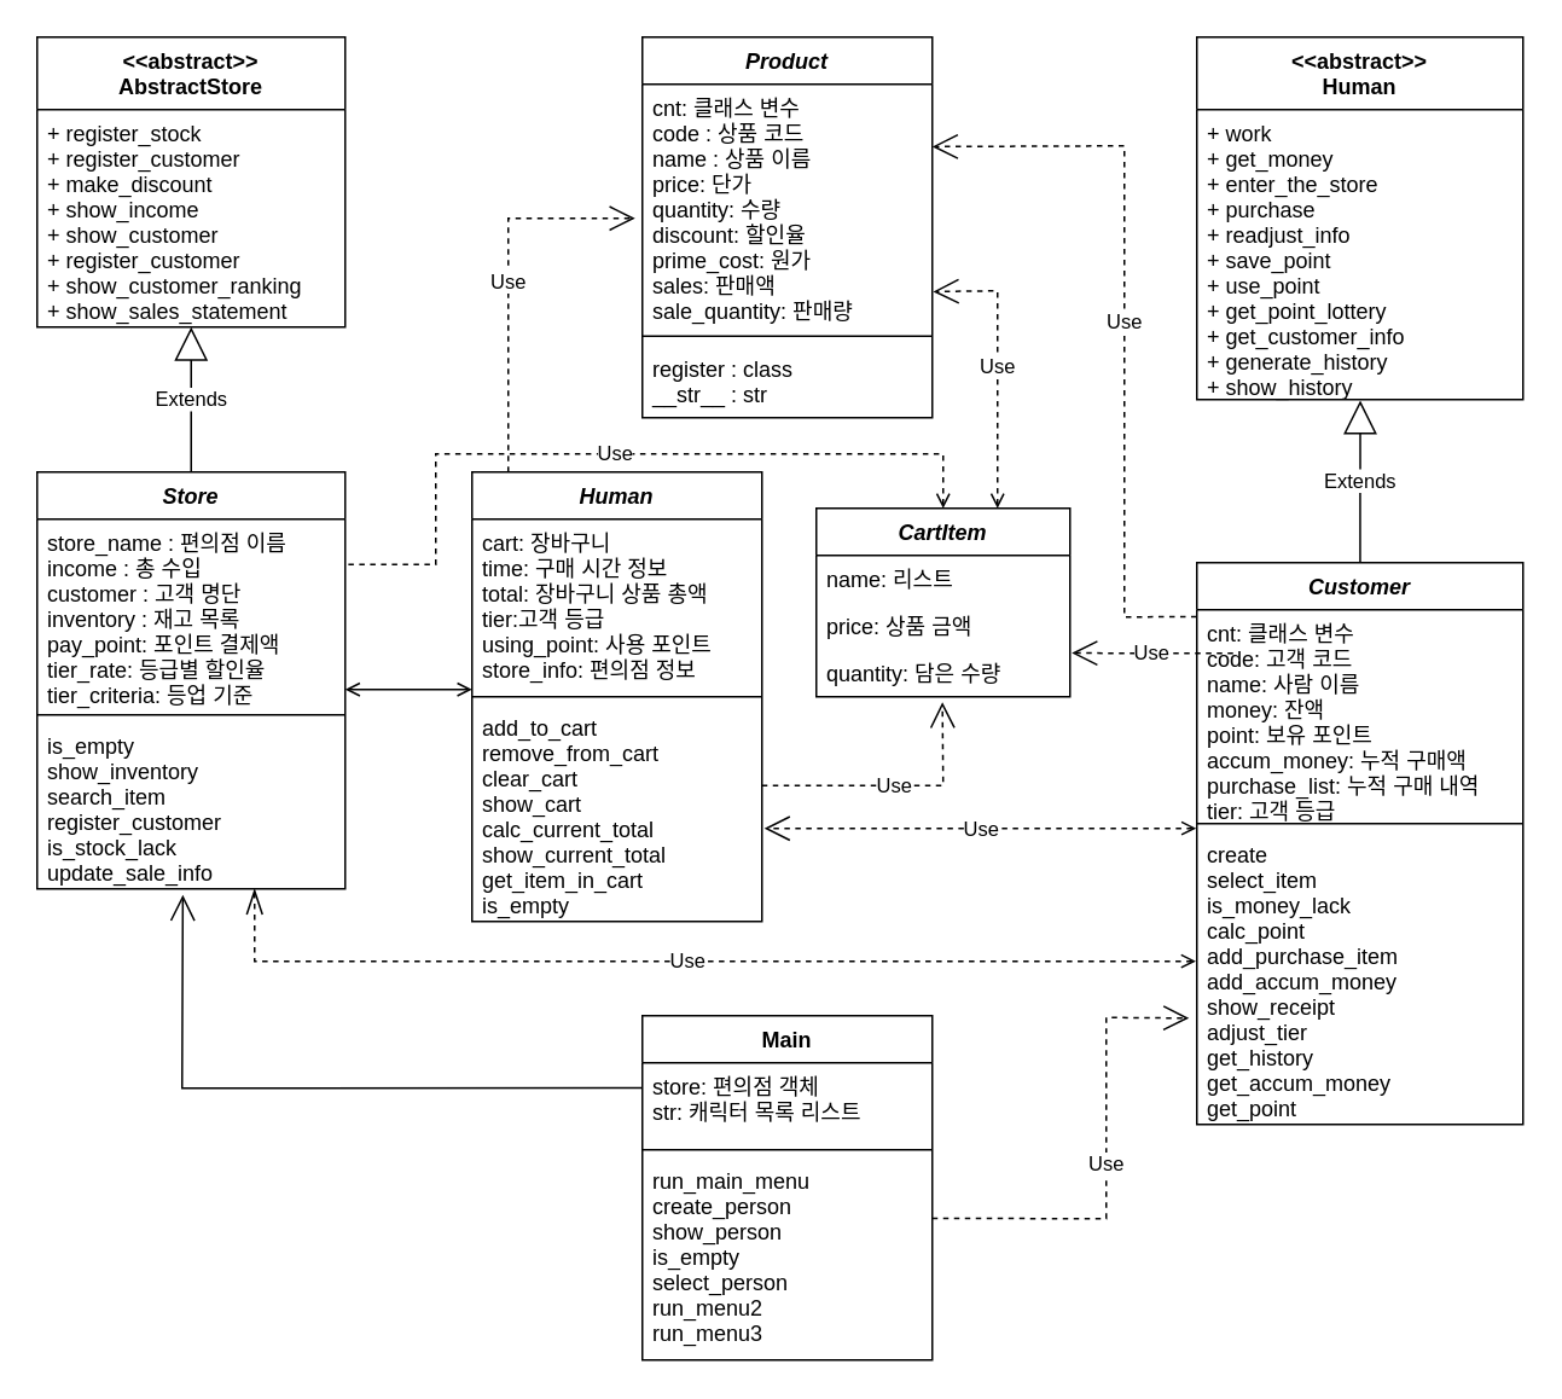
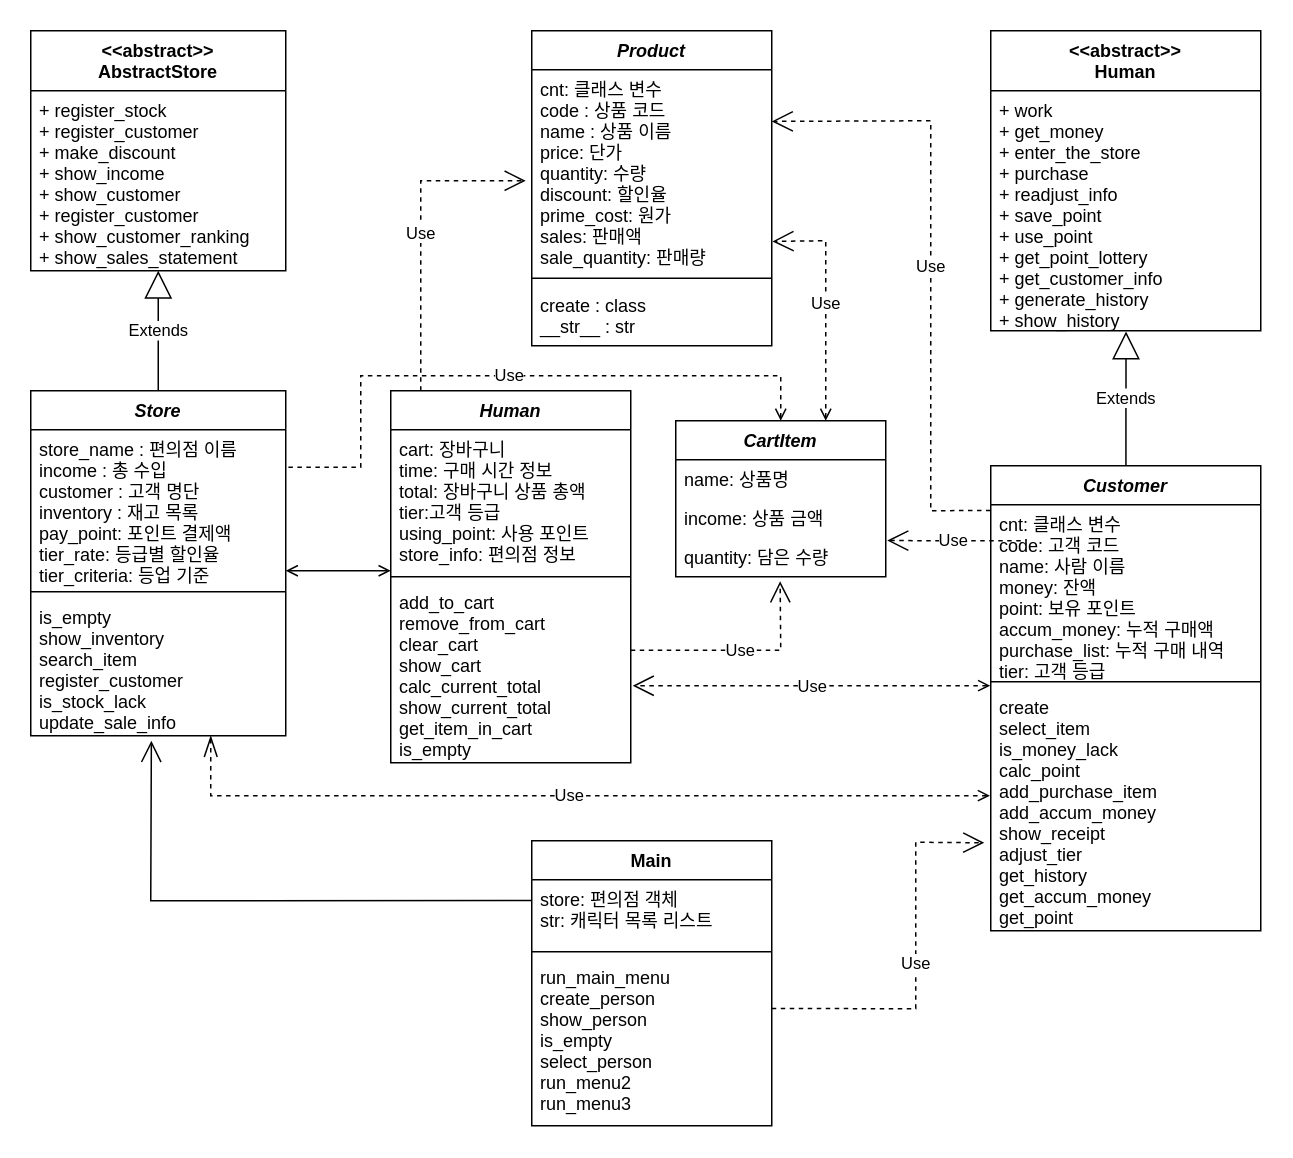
  <mxCell id="0" />
  <mxCell id="1" parent="0" />
  <mxCell id="2" value="Product&#10;" style="swimlane;fontStyle=3;align=center;verticalAlign=top;childLayout=stackLayout;horizontal=1;startSize=26;horizontalStack=0;resizeParent=1;resizeLast=0;collapsible=1;marginBottom=0;rounded=0;shadow=0;strokeWidth=1;" parent="1" vertex="1"><mxGeometry x="354" y="20" width="160" height="210" as="geometry"><mxRectangle x="310" y="70" width="170" height="26" as="alternateBounds" /></mxGeometry></mxCell>
  <mxCell id="3" value="cnt: 클래스 변수&#10;code : 상품 코드&#10;name : 상품 이름&#10;price: 단가&#10;quantity: 수량&#10;discount: 할인율&#10;prime_cost: 원가&#10;sales: 판매액&#10;sale_quantity: 판매량" style="text;align=left;verticalAlign=top;spacingLeft=4;spacingRight=4;overflow=hidden;rotatable=0;points=[[0,0.5],[1,0.5]];portConstraint=eastwest;" parent="2" vertex="1"><mxGeometry y="26" width="160" height="134" as="geometry" /></mxCell>
  <mxCell id="4" value="" style="line;html=1;strokeWidth=1;align=left;verticalAlign=middle;spacingTop=-1;spacingLeft=3;spacingRight=3;rotatable=0;labelPosition=right;points=[];portConstraint=eastwest;" parent="2" vertex="1"><mxGeometry y="160" width="160" height="10" as="geometry" /></mxCell>
- <mxCell id="5" value="register : class&#10;__str__ : str" style="text;align=left;verticalAlign=top;spacingLeft=4;spacingRight=4;overflow=hidden;rotatable=0;points=[[0,0.5],[1,0.5]];portConstraint=eastwest;" parent="2" vertex="1"><mxGeometry y="170" width="160" height="40" as="geometry" /></mxCell>
+ <mxCell id="5" value="create : class&#10;__str__ : str" style="text;align=left;verticalAlign=top;spacingLeft=4;spacingRight=4;overflow=hidden;rotatable=0;points=[[0,0.5],[1,0.5]];portConstraint=eastwest;" parent="2" vertex="1"><mxGeometry y="170" width="160" height="40" as="geometry" /></mxCell>
  <mxCell id="6" value="Store" style="swimlane;fontStyle=3;align=center;verticalAlign=top;childLayout=stackLayout;horizontal=1;startSize=26;horizontalStack=0;resizeParent=1;resizeLast=0;collapsible=1;marginBottom=0;rounded=0;shadow=0;strokeWidth=1;" parent="1" vertex="1"><mxGeometry y="260" width="170" height="230" as="geometry" x="20"><mxRectangle x="230" y="140" width="160" height="26" as="alternateBounds" /></mxGeometry></mxCell>
  <mxCell id="7" value="store_name : 편의점 이름&#10;income : 총 수입&#10;customer : 고객 명단&#10;inventory : 재고 목록&#10;pay_point: 포인트 결제액&#10;tier_rate: 등급별 할인율&#10;tier_criteria: 등업 기준" style="text;align=left;verticalAlign=top;spacingLeft=4;spacingRight=4;overflow=hidden;rotatable=0;points=[[0,0.5],[1,0.5]];portConstraint=eastwest;" parent="6" vertex="1"><mxGeometry y="26" width="170" height="104" as="geometry" /></mxCell>
  <mxCell id="8" value="" style="line;html=1;strokeWidth=1;align=left;verticalAlign=middle;spacingTop=-1;spacingLeft=3;spacingRight=3;rotatable=0;labelPosition=right;points=[];portConstraint=eastwest;" parent="6" vertex="1"><mxGeometry y="130" width="170" height="8" as="geometry" /></mxCell>
  <mxCell id="9" value="is_empty&#10;show_inventory&#10;search_item &#10;register_customer&#10;is_stock_lack&#10;update_sale_info " style="text;align=left;verticalAlign=top;spacingLeft=4;spacingRight=4;overflow=hidden;rotatable=0;points=[[0,0.5],[1,0.5]];portConstraint=eastwest;" parent="6" vertex="1"><mxGeometry y="138" width="170" height="92" as="geometry" /></mxCell>
  <mxCell id="10" value="Main" style="swimlane;fontStyle=1;align=center;verticalAlign=top;childLayout=stackLayout;horizontal=1;startSize=26;horizontalStack=0;resizeParent=1;resizeParentMax=0;resizeLast=0;collapsible=1;marginBottom=0;" parent="1" vertex="1"><mxGeometry x="354" y="560" width="160" height="190" as="geometry" /></mxCell>
  <mxCell id="11" value="store: 편의점 객체&#10;str: 캐릭터 목록 리스트" style="text;strokeColor=none;fillColor=none;align=left;verticalAlign=top;spacingLeft=4;spacingRight=4;overflow=hidden;rotatable=0;points=[[0,0.5],[1,0.5]];portConstraint=eastwest;" parent="10" vertex="1"><mxGeometry y="26" width="160" height="44" as="geometry" /></mxCell>
  <mxCell id="12" value="" style="line;strokeWidth=1;fillColor=none;align=left;verticalAlign=middle;spacingTop=-1;spacingLeft=3;spacingRight=3;rotatable=0;labelPosition=right;points=[];portConstraint=eastwest;" parent="10" vertex="1"><mxGeometry y="70" width="160" height="8" as="geometry" /></mxCell>
  <mxCell id="13" value="run_main_menu&#10;create_person&#10;show_person&#10;is_empty&#10;select_person&#10;run_menu2&#10;run_menu3" style="text;strokeColor=none;fillColor=none;align=left;verticalAlign=top;spacingLeft=4;spacingRight=4;overflow=hidden;rotatable=0;points=[[0,0.5],[1,0.5]];portConstraint=eastwest;" parent="10" vertex="1"><mxGeometry y="78" width="160" height="112" as="geometry" /></mxCell>
  <mxCell id="14" value="&lt;&lt;abstract&gt;&gt;&#10;AbstractStore" style="swimlane;fontStyle=1;childLayout=stackLayout;horizontal=1;startSize=40;fillColor=none;horizontalStack=0;resizeParent=1;resizeParentMax=0;resizeLast=0;collapsible=1;marginBottom=0;fontFamily=Helvetica;" parent="1" vertex="1"><mxGeometry y="20" width="170" height="160" as="geometry" x="20" /></mxCell>
  <mxCell id="15" value="+ register_stock&#10;+ register_customer&#10;+ make_discount&#10;+ show_income&#10;+ show_customer&#10;+ register_customer&#10;+ show_customer_ranking&#10;+ show_sales_statement" style="text;strokeColor=none;fillColor=none;align=left;verticalAlign=top;spacingLeft=4;spacingRight=4;overflow=hidden;rotatable=0;points=[[0,0.5],[1,0.5]];portConstraint=eastwest;" parent="14" vertex="1"><mxGeometry y="40" width="170" height="120" as="geometry" /></mxCell>
  <mxCell id="16" value="Extends" style="endArrow=block;endSize=16;endFill=0;html=1;rounded=0;exitX=0.5;exitY=0;exitDx=0;exitDy=0;" parent="1" source="6" target="15" edge="1"><mxGeometry width="160" relative="1" as="geometry"><mxPoint x="179.5" y="200" as="sourcePoint" /><mxPoint x="195.51" y="143.536" as="targetPoint" /></mxGeometry></mxCell>
  <mxCell id="17" value="&lt;&lt;abstract&gt;&gt;&#10;Human" style="swimlane;fontStyle=1;childLayout=stackLayout;horizontal=1;startSize=40;fillColor=none;horizontalStack=0;resizeParent=1;resizeParentMax=0;resizeLast=0;collapsible=1;marginBottom=0;" parent="1" vertex="1"><mxGeometry x="660" y="20" width="180" height="200" as="geometry" /></mxCell>
  <mxCell id="18" value="+ work&#10;+ get_money&#10;+ enter_the_store&#10;+ purchase&#10;+ readjust_info&#10;+ save_point&#10;+ use_point&#10;+ get_point_lottery&#10;+ get_customer_info&#10;+ generate_history&#10;+ show_history" style="text;strokeColor=none;fillColor=none;align=left;verticalAlign=top;spacingLeft=4;spacingRight=4;overflow=hidden;rotatable=0;points=[[0,0.5],[1,0.5]];portConstraint=eastwest;" parent="17" vertex="1"><mxGeometry y="40" width="180" height="160" as="geometry" /></mxCell>
  <mxCell id="19" value="Extends" style="endArrow=block;endSize=16;endFill=0;html=1;rounded=0;entryX=0.501;entryY=1.003;entryDx=0;entryDy=0;entryPerimeter=0;" parent="1" target="18" edge="1" source="24"><mxGeometry width="160" relative="1" as="geometry"><mxPoint x="700" y="280" as="sourcePoint" /><mxPoint x="731" y="160" as="targetPoint" /></mxGeometry></mxCell>
  <mxCell id="20" value="" style="endArrow=open;endFill=1;endSize=12;html=1;rounded=0;entryX=0.473;entryY=1.037;entryDx=0;entryDy=0;entryPerimeter=0;exitX=-0.002;exitY=0.315;exitDx=0;exitDy=0;exitPerimeter=0;" parent="1" source="11" target="9" edge="1"><mxGeometry width="160" relative="1" as="geometry"><mxPoint x="350" y="608" as="sourcePoint" /><mxPoint x="180" y="390" as="targetPoint" /><Array as="points"><mxPoint x="100" y="600" /></Array></mxGeometry></mxCell>
  <mxCell id="21" value="Use" style="endArrow=open;endSize=12;dashed=1;html=1;rounded=0;exitX=-0.001;exitY=0.033;exitDx=0;exitDy=0;exitPerimeter=0;entryX=1;entryY=0.257;entryDx=0;entryDy=0;entryPerimeter=0;" parent="1" source="25" target="3" edge="1"><mxGeometry width="160" relative="1" as="geometry"><mxPoint x="350" y="240" as="sourcePoint" /><mxPoint x="520" y="80" as="targetPoint" /><Array as="points"><mxPoint x="620" y="340" /><mxPoint x="620" y="80" /></Array></mxGeometry></mxCell>
  <mxCell id="22" value="Use" style="endArrow=open;endSize=12;dashed=1;html=1;rounded=0;exitX=-0.002;exitY=0.825;exitDx=0;exitDy=0;entryX=1.008;entryY=0.572;entryDx=0;entryDy=0;exitPerimeter=0;entryPerimeter=0;endFill=0;startArrow=open;startFill=0;" parent="1" source="26" edge="1" target="31"><mxGeometry width="160" relative="1" as="geometry"><mxPoint x="560" y="275" as="sourcePoint" /><mxPoint x="240" y="275" as="targetPoint" /></mxGeometry></mxCell>
  <mxCell id="23" value="Use" style="endArrow=open;endSize=12;dashed=1;html=1;rounded=0;exitX=1;exitY=0.302;exitDx=0;exitDy=0;exitPerimeter=0;entryX=-0.024;entryY=0.638;entryDx=0;entryDy=0;entryPerimeter=0;" parent="1" source="13" target="27" edge="1"><mxGeometry width="160" relative="1" as="geometry"><mxPoint x="350" y="240" as="sourcePoint" /><mxPoint x="650" y="560" as="targetPoint" /><Array as="points"><mxPoint x="610" y="672" /><mxPoint x="610" y="561" /></Array></mxGeometry></mxCell>
  <mxCell id="24" value="Customer" style="swimlane;fontStyle=3;align=center;verticalAlign=top;childLayout=stackLayout;horizontal=1;startSize=26;horizontalStack=0;resizeParent=1;resizeLast=0;collapsible=1;marginBottom=0;rounded=0;shadow=0;strokeWidth=1;" parent="1" vertex="1"><mxGeometry x="660" y="310" width="180" height="310" as="geometry"><mxRectangle x="230" y="140" width="160" height="26" as="alternateBounds" /></mxGeometry></mxCell>
  <mxCell id="25" value="cnt: 클래스 변수&#10;code: 고객 코드&#10;name: 사람 이름&#10;money: 잔액&#10;point: 보유 포인트&#10;accum_money: 누적 구매액&#10;purchase_list: 누적 구매 내역&#10;tier: 고객 등급" style="text;align=left;verticalAlign=top;spacingLeft=4;spacingRight=4;overflow=hidden;rotatable=0;points=[[0,0.5],[1,0.5]];portConstraint=eastwest;" parent="24" vertex="1"><mxGeometry y="26" width="180" height="114" as="geometry" /></mxCell>
  <mxCell id="26" value="" style="line;html=1;strokeWidth=1;align=left;verticalAlign=middle;spacingTop=-1;spacingLeft=3;spacingRight=3;rotatable=0;labelPosition=right;points=[];portConstraint=eastwest;" parent="24" vertex="1"><mxGeometry y="140" width="180" height="8" as="geometry" /></mxCell>
  <mxCell id="27" value="create&#10;select_item&#10;is_money_lack&#10;calc_point &#10;add_purchase_item&#10;add_accum_money&#10;show_receipt        &#10;adjust_tier&#10;get_history        &#10;get_accum_money        &#10;get_point" style="text;align=left;verticalAlign=top;spacingLeft=4;spacingRight=4;overflow=hidden;rotatable=0;points=[[0,0.5],[1,0.5]];portConstraint=eastwest;" parent="24" vertex="1"><mxGeometry y="148" width="180" height="162" as="geometry" /></mxCell>
  <mxCell id="28" value="Human" style="swimlane;fontStyle=3;align=center;verticalAlign=top;childLayout=stackLayout;horizontal=1;startSize=26;horizontalStack=0;resizeParent=1;resizeParentMax=0;resizeLast=0;collapsible=1;marginBottom=0;" vertex="1" parent="1"><mxGeometry x="260" y="260" width="160" height="248" as="geometry" /></mxCell>
  <mxCell id="29" value="cart: 장바구니&#10;time: 구매 시간 정보&#10;total: 장바구니 상품 총액&#10;tier:고객 등급&#10;using_point: 사용 포인트&#10;store_info: 편의점 정보" style="text;strokeColor=none;fillColor=none;align=left;verticalAlign=top;spacingLeft=4;spacingRight=4;overflow=hidden;rotatable=0;points=[[0,0.5],[1,0.5]];portConstraint=eastwest;" vertex="1" parent="28"><mxGeometry y="26" width="160" height="94" as="geometry" /></mxCell>
  <mxCell id="30" value="" style="line;strokeWidth=1;fillColor=none;align=left;verticalAlign=middle;spacingTop=-1;spacingLeft=3;spacingRight=3;rotatable=0;labelPosition=right;points=[];portConstraint=eastwest;" vertex="1" parent="28"><mxGeometry y="120" width="160" height="8" as="geometry" /></mxCell>
  <mxCell id="31" value="add_to_cart&#10;remove_from_cart&#10;clear_cart&#10;show_cart&#10;calc_current_total&#10;show_current_total&#10;get_item_in_cart&#10;is_empty" style="text;strokeColor=none;fillColor=none;align=left;verticalAlign=top;spacingLeft=4;spacingRight=4;overflow=hidden;rotatable=0;points=[[0,0.5],[1,0.5]];portConstraint=eastwest;" vertex="1" parent="28"><mxGeometry y="128" width="160" height="120" as="geometry" /></mxCell>
  <mxCell id="32" value="CartItem" style="swimlane;fontStyle=3;childLayout=stackLayout;horizontal=1;startSize=26;fillColor=none;horizontalStack=0;resizeParent=1;resizeParentMax=0;resizeLast=0;collapsible=1;marginBottom=0;" vertex="1" parent="1"><mxGeometry x="450" y="280" width="140" height="104" as="geometry" /></mxCell>
- <mxCell id="33" value="name: 리스트" style="text;strokeColor=none;fillColor=none;align=left;verticalAlign=top;spacingLeft=4;spacingRight=4;overflow=hidden;rotatable=0;points=[[0,0.5],[1,0.5]];portConstraint=eastwest;" vertex="1" parent="32"><mxGeometry y="26" width="140" height="26" as="geometry" /></mxCell>
- <mxCell id="34" value="price: 상품 금액" style="text;strokeColor=none;fillColor=none;align=left;verticalAlign=top;spacingLeft=4;spacingRight=4;overflow=hidden;rotatable=0;points=[[0,0.5],[1,0.5]];portConstraint=eastwest;" vertex="1" parent="32"><mxGeometry y="52" width="140" height="26" as="geometry" /></mxCell>
+ <mxCell id="33" value="name: 상품명" style="text;strokeColor=none;fillColor=none;align=left;verticalAlign=top;spacingLeft=4;spacingRight=4;overflow=hidden;rotatable=0;points=[[0,0.5],[1,0.5]];portConstraint=eastwest;" vertex="1" parent="32"><mxGeometry y="26" width="140" height="26" as="geometry" /></mxCell>
+ <mxCell id="34" value="income: 상품 금액" style="text;strokeColor=none;fillColor=none;align=left;verticalAlign=top;spacingLeft=4;spacingRight=4;overflow=hidden;rotatable=0;points=[[0,0.5],[1,0.5]];portConstraint=eastwest;" vertex="1" parent="32"><mxGeometry y="52" width="140" height="26" as="geometry" /></mxCell>
  <mxCell id="35" value="quantity: 담은 수량" style="text;strokeColor=none;fillColor=none;align=left;verticalAlign=top;spacingLeft=4;spacingRight=4;overflow=hidden;rotatable=0;points=[[0,0.5],[1,0.5]];portConstraint=eastwest;" vertex="1" parent="32"><mxGeometry y="78" width="140" height="26" as="geometry" /></mxCell>
  <mxCell id="36" value="Use" style="endArrow=openThin;endSize=12;dashed=1;html=1;rounded=0;exitX=-0.003;exitY=0.444;exitDx=0;exitDy=0;exitPerimeter=0;startArrow=open;startFill=0;targetPerimeterSpacing=12;sourcePerimeterSpacing=6;endFill=0;" edge="1" parent="1" source="27"><mxGeometry width="160" relative="1" as="geometry"><mxPoint x="680" y="530" as="sourcePoint" /><mxPoint x="140" y="490" as="targetPoint" /><Array as="points"><mxPoint x="140" y="530" /></Array></mxGeometry></mxCell>
  <mxCell id="37" value="" style="endArrow=open;startArrow=open;endFill=0;startFill=0;html=1;rounded=0;" edge="1" parent="1"><mxGeometry width="160" relative="1" as="geometry"><mxPoint x="190" y="380" as="sourcePoint" /><mxPoint x="260" y="380" as="targetPoint" /></mxGeometry></mxCell>
  <mxCell id="38" value="Use" style="endArrow=open;endSize=12;dashed=1;html=1;rounded=0;exitX=-0.02;exitY=0.335;exitDx=0;exitDy=0;entryX=1.007;entryY=0.073;entryDx=0;entryDy=0;exitPerimeter=0;entryPerimeter=0;" edge="1" parent="1" target="35"><mxGeometry width="160" relative="1" as="geometry"><mxPoint x="680" y="360" as="sourcePoint" /><mxPoint x="424.08" y="416.77" as="targetPoint" /></mxGeometry></mxCell>
  <mxCell id="39" value="Use" style="endArrow=open;endSize=12;dashed=1;html=1;rounded=0;entryX=0.497;entryY=1.115;entryDx=0;entryDy=0;entryPerimeter=0;" edge="1" parent="1" target="35"><mxGeometry width="160" relative="1" as="geometry"><mxPoint x="420" y="433" as="sourcePoint" /><mxPoint x="540" y="420" as="targetPoint" /><Array as="points"><mxPoint x="520" y="433" /></Array></mxGeometry></mxCell>
  <mxCell id="40" value="Use" style="endArrow=none;endSize=12;dashed=1;html=1;rounded=0;exitX=0.5;exitY=0;exitDx=0;exitDy=0;entryX=1;entryY=0.241;entryDx=0;entryDy=0;entryPerimeter=0;endFill=0;startArrow=open;startFill=0;" edge="1" parent="1" source="32" target="7"><mxGeometry width="160" relative="1" as="geometry"><mxPoint x="514" y="380" as="sourcePoint" /><mxPoint x="210" y="350" as="targetPoint" /><Array as="points"><mxPoint x="520" y="250" /><mxPoint x="240" y="250" /><mxPoint x="240" y="311" /></Array></mxGeometry></mxCell>
  <mxCell id="41" value="Use" style="endArrow=open;endSize=12;dashed=1;html=1;rounded=0;exitX=-0.011;exitY=0.84;exitDx=0;exitDy=0;exitPerimeter=0;" edge="1" parent="1"><mxGeometry width="160" relative="1" as="geometry"><mxPoint x="280" y="260" as="sourcePoint" /><mxPoint x="350" y="120" as="targetPoint" /><Array as="points"><mxPoint x="280" y="240" /><mxPoint x="280" y="120" /></Array></mxGeometry></mxCell>
  <mxCell id="42" value="Use" style="endArrow=open;endSize=12;dashed=1;html=1;rounded=0;entryX=1.003;entryY=0.854;entryDx=0;entryDy=0;entryPerimeter=0;startArrow=open;startFill=0;endFill=0;targetPerimeterSpacing=12;sourcePerimeterSpacing=6;" edge="1" parent="1" target="3"><mxGeometry width="160" relative="1" as="geometry"><mxPoint x="550" y="280" as="sourcePoint" /><mxPoint x="649.58" y="233.99" as="targetPoint" /><Array as="points"><mxPoint x="550" y="160" /></Array></mxGeometry></mxCell>
